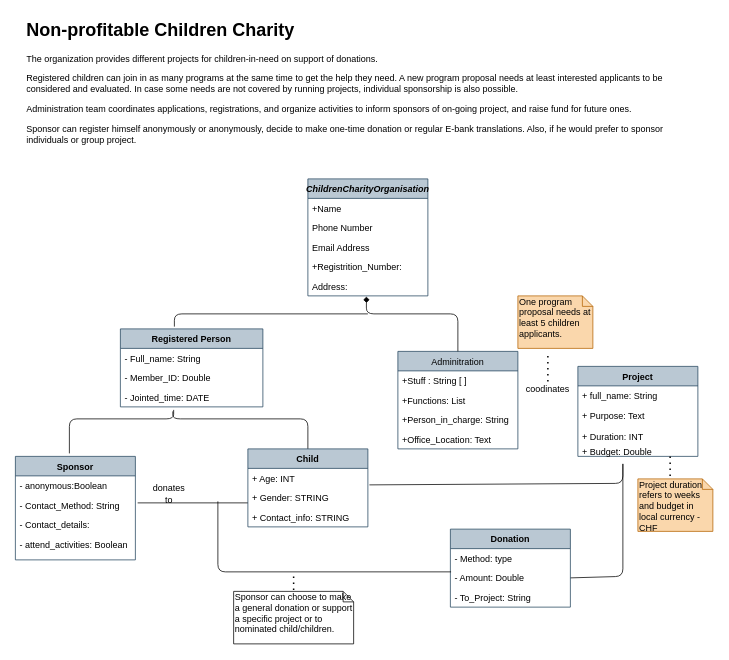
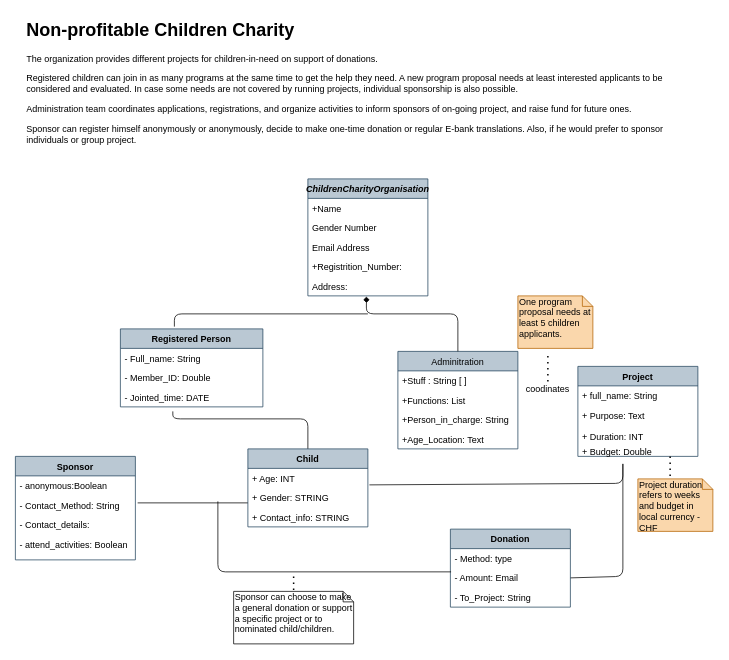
  <mxCell id="0" />
  <mxCell id="1" parent="0" />
  <mxCell id="2" value="ChildrenCharityOrganisation" style="swimlane;fontStyle=3;align=center;verticalAlign=top;childLayout=stackLayout;horizontal=1;startSize=26;horizontalStack=0;resizeParent=1;resizeLast=0;collapsible=1;marginBottom=0;rounded=0;shadow=0;strokeWidth=1;fillColor=#bac8d3;strokeColor=#23445d;" parent="1" vertex="1"><mxGeometry x="410" y="238" width="160" height="156" as="geometry"><mxRectangle x="230" y="140" width="160" height="26" as="alternateBounds" /></mxGeometry></mxCell>
  <mxCell id="3" value="+Name" style="text;align=left;verticalAlign=top;spacingLeft=4;spacingRight=4;overflow=hidden;rotatable=0;points=[[0,0.5],[1,0.5]];portConstraint=eastwest;" parent="2" vertex="1"><mxGeometry y="26" width="160" height="26" as="geometry" /></mxCell>
- <mxCell id="4" value="Phone Number" style="text;align=left;verticalAlign=top;spacingLeft=4;spacingRight=4;overflow=hidden;rotatable=0;points=[[0,0.5],[1,0.5]];portConstraint=eastwest;rounded=0;shadow=0;html=0;" parent="2" vertex="1"><mxGeometry y="52" width="160" height="26" as="geometry" /></mxCell>
+ <mxCell id="4" value="Gender Number" style="text;align=left;verticalAlign=top;spacingLeft=4;spacingRight=4;overflow=hidden;rotatable=0;points=[[0,0.5],[1,0.5]];portConstraint=eastwest;rounded=0;shadow=0;html=0;" parent="2" vertex="1"><mxGeometry y="52" width="160" height="26" as="geometry" /></mxCell>
  <mxCell id="5" value="Email Address" style="text;align=left;verticalAlign=top;spacingLeft=4;spacingRight=4;overflow=hidden;rotatable=0;points=[[0,0.5],[1,0.5]];portConstraint=eastwest;rounded=0;shadow=0;html=0;" parent="2" vertex="1"><mxGeometry y="78" width="160" height="26" as="geometry" /></mxCell>
  <mxCell id="6" value="+Registrition_Number:" style="text;align=left;verticalAlign=top;spacingLeft=4;spacingRight=4;overflow=hidden;rotatable=0;points=[[0,0.5],[1,0.5]];portConstraint=eastwest;rounded=0;shadow=0;html=0;" vertex="1" parent="2"><mxGeometry y="104" width="160" height="26" as="geometry" /></mxCell>
  <mxCell id="7" value="Address:" style="text;align=left;verticalAlign=top;spacingLeft=4;spacingRight=4;overflow=hidden;rotatable=0;points=[[0,0.5],[1,0.5]];portConstraint=eastwest;rounded=0;shadow=0;html=0;" vertex="1" parent="2"><mxGeometry y="130" width="160" height="26" as="geometry" /></mxCell>
  <mxCell id="8" value="Adminitration" style="swimlane;fontStyle=0;align=center;verticalAlign=top;childLayout=stackLayout;horizontal=1;startSize=26;horizontalStack=0;resizeParent=1;resizeLast=0;collapsible=1;marginBottom=0;rounded=0;shadow=0;strokeWidth=1;fillColor=#bac8d3;strokeColor=#23445d;" parent="1" vertex="1"><mxGeometry x="530" y="468" width="160" height="130" as="geometry"><mxRectangle x="550" y="140" width="160" height="26" as="alternateBounds" /></mxGeometry></mxCell>
  <mxCell id="9" value="+Stuff : String [ ]" style="text;align=left;verticalAlign=top;spacingLeft=4;spacingRight=4;overflow=hidden;rotatable=0;points=[[0,0.5],[1,0.5]];portConstraint=eastwest;" parent="8" vertex="1"><mxGeometry y="26" width="160" height="26" as="geometry" /></mxCell>
  <mxCell id="10" value="+Functions: List" style="text;align=left;verticalAlign=top;spacingLeft=4;spacingRight=4;overflow=hidden;rotatable=0;points=[[0,0.5],[1,0.5]];portConstraint=eastwest;rounded=0;shadow=0;html=0;" parent="8" vertex="1"><mxGeometry y="52" width="160" height="26" as="geometry" /></mxCell>
  <mxCell id="11" value="+Person_in_charge: String" style="text;align=left;verticalAlign=top;spacingLeft=4;spacingRight=4;overflow=hidden;rotatable=0;points=[[0,0.5],[1,0.5]];portConstraint=eastwest;rounded=0;shadow=0;html=0;" parent="8" vertex="1"><mxGeometry y="78" width="160" height="26" as="geometry" /></mxCell>
- <mxCell id="12" value="+Office_Location: Text" style="text;align=left;verticalAlign=top;spacingLeft=4;spacingRight=4;overflow=hidden;rotatable=0;points=[[0,0.5],[1,0.5]];portConstraint=eastwest;" parent="8" vertex="1"><mxGeometry y="104" width="160" height="26" as="geometry" /></mxCell>
+ <mxCell id="12" value="+Age_Location: Text" style="text;align=left;verticalAlign=top;spacingLeft=4;spacingRight=4;overflow=hidden;rotatable=0;points=[[0,0.5],[1,0.5]];portConstraint=eastwest;" parent="8" vertex="1"><mxGeometry y="104" width="160" height="26" as="geometry" /></mxCell>
  <mxCell id="13" value="One program proposal needs at least 5 children applicants." style="shape=note;whiteSpace=wrap;html=1;size=14;verticalAlign=top;align=left;spacingTop=-6;fillColor=#fad7ac;strokeColor=#b46504;" vertex="1" parent="1"><mxGeometry x="690" y="394" width="100" height="70" as="geometry" /></mxCell>
  <mxCell id="14" value="coodinates" style="text;html=1;strokeColor=none;fillColor=none;align=center;verticalAlign=middle;whiteSpace=wrap;rounded=0;" vertex="1" parent="1"><mxGeometry x="710" y="508" width="40" height="20" as="geometry" /></mxCell>
  <mxCell id="15" value="" style="endArrow=none;html=1;exitX=1.013;exitY=0.846;exitDx=0;exitDy=0;exitPerimeter=0;" edge="1" parent="1" source="49"><mxGeometry width="50" height="50" relative="1" as="geometry"><mxPoint x="780" y="608" as="sourcePoint" /><mxPoint x="830" y="618" as="targetPoint" /><Array as="points"><mxPoint x="830" y="644" /></Array></mxGeometry></mxCell>
  <mxCell id="16" value="" style="endArrow=none;html=1;exitX=1;exitY=0.5;exitDx=0;exitDy=0;" edge="1" parent="1" source="37"><mxGeometry width="50" height="50" relative="1" as="geometry"><mxPoint x="250" y="668" as="sourcePoint" /><mxPoint x="830" y="618" as="targetPoint" /><Array as="points"><mxPoint x="830" y="768" /></Array></mxGeometry></mxCell>
  <mxCell id="17" value="" style="endArrow=none;html=1;" edge="1" parent="1"><mxGeometry width="50" height="50" relative="1" as="geometry"><mxPoint x="183" y="670" as="sourcePoint" /><mxPoint x="330" y="670" as="targetPoint" /></mxGeometry></mxCell>
  <mxCell id="18" value="" style="endArrow=none;dashed=1;html=1;dashPattern=1 3;strokeWidth=2;exitX=0.5;exitY=0;exitDx=0;exitDy=0;" edge="1" parent="1" source="14"><mxGeometry width="50" height="50" relative="1" as="geometry"><mxPoint x="520" y="598" as="sourcePoint" /><mxPoint x="730" y="468" as="targetPoint" /></mxGeometry></mxCell>
  <mxCell id="19" value="Project" style="swimlane;fontStyle=1;align=center;verticalAlign=top;childLayout=stackLayout;horizontal=1;startSize=26;horizontalStack=0;resizeParent=1;resizeParentMax=0;resizeLast=0;collapsible=1;marginBottom=0;fillColor=#bac8d3;strokeColor=#23445d;" vertex="1" parent="1"><mxGeometry x="770" y="488" width="160" height="120" as="geometry" /></mxCell>
  <mxCell id="20" value="+ full_name: String" style="text;strokeColor=none;fillColor=none;align=left;verticalAlign=top;spacingLeft=4;spacingRight=4;overflow=hidden;rotatable=0;points=[[0,0.5],[1,0.5]];portConstraint=eastwest;" vertex="1" parent="19"><mxGeometry y="26" width="160" height="26" as="geometry" /></mxCell>
  <mxCell id="21" value="+ Purpose: Text" style="text;strokeColor=none;fillColor=none;align=left;verticalAlign=top;spacingLeft=4;spacingRight=4;overflow=hidden;rotatable=0;points=[[0,0.5],[1,0.5]];portConstraint=eastwest;" vertex="1" parent="19"><mxGeometry y="52" width="160" height="28" as="geometry" /></mxCell>
  <mxCell id="22" value="+ Duration: INT" style="text;strokeColor=none;fillColor=none;align=left;verticalAlign=top;spacingLeft=4;spacingRight=4;overflow=hidden;rotatable=0;points=[[0,0.5],[1,0.5]];portConstraint=eastwest;" vertex="1" parent="19"><mxGeometry y="80" width="160" height="20" as="geometry" /></mxCell>
  <mxCell id="23" value="+ Budget: Double" style="text;strokeColor=none;fillColor=none;align=left;verticalAlign=top;spacingLeft=4;spacingRight=4;overflow=hidden;rotatable=0;points=[[0,0.5],[1,0.5]];portConstraint=eastwest;" vertex="1" parent="19"><mxGeometry y="100" width="160" height="20" as="geometry" /></mxCell>
  <mxCell id="24" value="&lt;div&gt;Project duration &lt;br&gt;&lt;/div&gt;&lt;div&gt;refers to weeks and budget in local currency - CHF &lt;br&gt;&lt;/div&gt;" style="shape=note;whiteSpace=wrap;html=1;size=14;verticalAlign=top;align=left;spacingTop=-6;fillColor=#fad7ac;strokeColor=#b46504;" vertex="1" parent="1"><mxGeometry x="850" y="638" width="100" height="70" as="geometry" /></mxCell>
  <mxCell id="25" value="" style="endArrow=none;dashed=1;html=1;dashPattern=1 3;strokeWidth=2;entryX=0;entryY=0;entryDx=43;entryDy=0;entryPerimeter=0;" edge="1" parent="1" target="24"><mxGeometry width="50" height="50" relative="1" as="geometry"><mxPoint x="893" y="608" as="sourcePoint" /><mxPoint x="560" y="498" as="targetPoint" /></mxGeometry></mxCell>
  <mxCell id="26" value="Sponsor" style="swimlane;fontStyle=1;align=center;verticalAlign=top;childLayout=stackLayout;horizontal=1;startSize=26;horizontalStack=0;resizeParent=1;resizeLast=0;collapsible=1;marginBottom=0;rounded=0;shadow=0;strokeWidth=1;fillColor=#bac8d3;strokeColor=#23445d;" parent="1" vertex="1"><mxGeometry x="20" y="608" width="160" height="138" as="geometry"><mxRectangle x="130" y="380" width="160" height="26" as="alternateBounds" /></mxGeometry></mxCell>
  <mxCell id="27" value="- anonymous:Boolean" style="text;align=left;verticalAlign=top;spacingLeft=4;spacingRight=4;overflow=hidden;rotatable=0;points=[[0,0.5],[1,0.5]];portConstraint=eastwest;" parent="26" vertex="1"><mxGeometry y="26" width="160" height="26" as="geometry" /></mxCell>
  <mxCell id="28" value="- Contact_Method: String" style="text;align=left;verticalAlign=top;spacingLeft=4;spacingRight=4;overflow=hidden;rotatable=0;points=[[0,0.5],[1,0.5]];portConstraint=eastwest;rounded=0;shadow=0;html=0;" parent="26" vertex="1"><mxGeometry y="52" width="160" height="26" as="geometry" /></mxCell>
  <mxCell id="29" value="- Contact_details:" style="text;align=left;verticalAlign=top;spacingLeft=4;spacingRight=4;overflow=hidden;rotatable=0;points=[[0,0.5],[1,0.5]];portConstraint=eastwest;" parent="26" vertex="1"><mxGeometry y="78" width="160" height="26" as="geometry" /></mxCell>
  <mxCell id="30" value="- attend_activities: Boolean" style="text;align=left;verticalAlign=top;spacingLeft=4;spacingRight=4;overflow=hidden;rotatable=0;points=[[0,0.5],[1,0.5]];portConstraint=eastwest;" vertex="1" parent="26"><mxGeometry y="104" width="160" height="26" as="geometry" /></mxCell>
- <mxCell id="31" value="" style="endArrow=none;html=1;entryX=0.374;entryY=1.154;entryDx=0;entryDy=0;entryPerimeter=0;exitX=0.45;exitY=-0.029;exitDx=0;exitDy=0;exitPerimeter=0;" edge="1" parent="1" source="26" target="46"><mxGeometry width="50" height="50" relative="1" as="geometry"><mxPoint x="230" y="558" as="sourcePoint" /><mxPoint x="560" y="528" as="targetPoint" /><Array as="points"><mxPoint x="92" y="558" /><mxPoint x="231" y="558" /></Array></mxGeometry></mxCell>
  <mxCell id="32" value="" style="endArrow=none;html=1;entryX=0.368;entryY=1.231;entryDx=0;entryDy=0;entryPerimeter=0;" edge="1" parent="1" target="46"><mxGeometry width="50" height="50" relative="1" as="geometry"><mxPoint x="410" y="598" as="sourcePoint" /><mxPoint x="560" y="528" as="targetPoint" /><Array as="points"><mxPoint x="410" y="558" /><mxPoint x="230" y="558" /></Array></mxGeometry></mxCell>
  <mxCell id="33" value="&lt;h1&gt;Non-profitable Children Charity&lt;br&gt;&lt;/h1&gt;&lt;p&gt;The organization provides different projects for children-in-need on support of donations.&lt;/p&gt;&lt;p&gt;Registered children can join in as many programs at the same time to get the help they need. A new program proposal needs at least interested applicants to be considered and evaluated. In case some needs are not covered by running projects, individual sponsorship is also possible. &lt;br&gt;&lt;/p&gt;&lt;p&gt;Administration team coordinates applications, registrations, and organize activities to inform sponsors of on-going project, and raise fund for future ones.&lt;/p&gt;&lt;p&gt;Sponsor can register himself anonymously or anonymously, decide to make one-time donation or regular E-bank translations. Also, if he would prefer to sponsor individuals or group project. &lt;br&gt;&lt;/p&gt;" style="text;html=1;strokeColor=none;fillColor=none;spacing=5;spacingTop=-20;whiteSpace=wrap;overflow=hidden;rounded=0;" vertex="1" parent="1"><mxGeometry x="30" y="20" width="870" height="200" as="geometry" /></mxCell>
  <mxCell id="34" value="Sponsor can choose to make a general donation or support a specific project or to nominated child/children." style="shape=note;whiteSpace=wrap;html=1;size=14;verticalAlign=top;align=left;spacingTop=-6;" vertex="1" parent="1"><mxGeometry x="311" y="788" width="160" height="70" as="geometry" /></mxCell>
  <mxCell id="35" value="Donation" style="swimlane;fontStyle=1;align=center;verticalAlign=top;childLayout=stackLayout;horizontal=1;startSize=26;horizontalStack=0;resizeParent=1;resizeParentMax=0;resizeLast=0;collapsible=1;marginBottom=0;fillColor=#bac8d3;strokeColor=#23445d;" vertex="1" parent="1"><mxGeometry x="600" y="705" width="160" height="104" as="geometry" /></mxCell>
  <mxCell id="36" value="- Method: type" style="text;strokeColor=none;fillColor=none;align=left;verticalAlign=top;spacingLeft=4;spacingRight=4;overflow=hidden;rotatable=0;points=[[0,0.5],[1,0.5]];portConstraint=eastwest;" vertex="1" parent="35"><mxGeometry y="26" width="160" height="26" as="geometry" /></mxCell>
- <mxCell id="37" value="- Amount: Double" style="text;strokeColor=none;fillColor=none;align=left;verticalAlign=top;spacingLeft=4;spacingRight=4;overflow=hidden;rotatable=0;points=[[0,0.5],[1,0.5]];portConstraint=eastwest;" vertex="1" parent="35"><mxGeometry y="52" width="160" height="26" as="geometry" /></mxCell>
+ <mxCell id="37" value="- Amount: Email" style="text;strokeColor=none;fillColor=none;align=left;verticalAlign=top;spacingLeft=4;spacingRight=4;overflow=hidden;rotatable=0;points=[[0,0.5],[1,0.5]];portConstraint=eastwest;" vertex="1" parent="35"><mxGeometry y="52" width="160" height="26" as="geometry" /></mxCell>
  <mxCell id="38" value="- To_Project: String" style="text;strokeColor=none;fillColor=none;align=left;verticalAlign=top;spacingLeft=4;spacingRight=4;overflow=hidden;rotatable=0;points=[[0,0.5],[1,0.5]];portConstraint=eastwest;" vertex="1" parent="35"><mxGeometry y="78" width="160" height="26" as="geometry" /></mxCell>
  <mxCell id="39" value="" style="endArrow=none;html=1;entryX=0.006;entryY=0.192;entryDx=0;entryDy=0;entryPerimeter=0;" edge="1" parent="1" target="37"><mxGeometry width="50" height="50" relative="1" as="geometry"><mxPoint x="290" y="668" as="sourcePoint" /><mxPoint x="560" y="538" as="targetPoint" /><Array as="points"><mxPoint x="290" y="762" /></Array></mxGeometry></mxCell>
- <mxCell id="40" value="donates to" style="text;html=1;strokeColor=none;fillColor=none;align=center;verticalAlign=middle;whiteSpace=wrap;rounded=0;" vertex="1" parent="1"><mxGeometry x="200" y="648" width="50" height="20" as="geometry" /></mxCell>
  <mxCell id="41" value="" style="endArrow=none;dashed=1;html=1;dashPattern=1 3;strokeWidth=2;entryX=0.5;entryY=0;entryDx=0;entryDy=0;entryPerimeter=0;" edge="1" parent="1" target="34"><mxGeometry width="50" height="50" relative="1" as="geometry"><mxPoint x="391" y="768" as="sourcePoint" /><mxPoint x="560" y="558" as="targetPoint" /></mxGeometry></mxCell>
  <mxCell id="42" value="" style="endArrow=none;html=1;exitX=0.379;exitY=-0.029;exitDx=0;exitDy=0;exitPerimeter=0;" edge="1" parent="1" source="43"><mxGeometry width="50" height="50" relative="1" as="geometry"><mxPoint x="230" y="418" as="sourcePoint" /><mxPoint x="490" y="418" as="targetPoint" /><Array as="points"><mxPoint x="232" y="418" /></Array></mxGeometry></mxCell>
  <mxCell id="43" value="Registered Person " style="swimlane;fontStyle=1;align=center;verticalAlign=top;childLayout=stackLayout;horizontal=1;startSize=26;horizontalStack=0;resizeParent=1;resizeParentMax=0;resizeLast=0;collapsible=1;marginBottom=0;fillColor=#bac8d3;strokeColor=#23445d;" vertex="1" parent="1"><mxGeometry x="160" y="438" width="190" height="104" as="geometry" /></mxCell>
  <mxCell id="44" value="- Full_name: String" style="text;strokeColor=none;fillColor=none;align=left;verticalAlign=top;spacingLeft=4;spacingRight=4;overflow=hidden;rotatable=0;points=[[0,0.5],[1,0.5]];portConstraint=eastwest;" vertex="1" parent="43"><mxGeometry y="26" width="190" height="26" as="geometry" /></mxCell>
  <mxCell id="45" value="- Member_ID: Double&#10;" style="text;strokeColor=none;fillColor=none;align=left;verticalAlign=top;spacingLeft=4;spacingRight=4;overflow=hidden;rotatable=0;points=[[0,0.5],[1,0.5]];portConstraint=eastwest;" vertex="1" parent="43"><mxGeometry y="52" width="190" height="26" as="geometry" /></mxCell>
  <mxCell id="46" value="- Jointed_time: DATE&#10;" style="text;strokeColor=none;fillColor=none;align=left;verticalAlign=top;spacingLeft=4;spacingRight=4;overflow=hidden;rotatable=0;points=[[0,0.5],[1,0.5]];portConstraint=eastwest;" vertex="1" parent="43"><mxGeometry y="78" width="190" height="26" as="geometry" /></mxCell>
  <mxCell id="47" value="" style="endArrow=diamond;html=1;entryX=0.488;entryY=1.038;entryDx=0;entryDy=0;entryPerimeter=0;exitX=0.5;exitY=0;exitDx=0;exitDy=0;" edge="1" parent="1" source="8" target="7"><mxGeometry width="50" height="50" relative="1" as="geometry"><mxPoint x="610" y="458" as="sourcePoint" /><mxPoint x="560" y="558" as="targetPoint" /><Array as="points"><mxPoint x="610" y="418" /><mxPoint x="488" y="418" /></Array></mxGeometry></mxCell>
  <mxCell id="48" value="Child" style="swimlane;fontStyle=1;align=center;verticalAlign=top;childLayout=stackLayout;horizontal=1;startSize=26;horizontalStack=0;resizeParent=1;resizeLast=0;collapsible=1;marginBottom=0;rounded=0;shadow=0;strokeWidth=1;fillColor=#bac8d3;strokeColor=#23445d;" parent="1" vertex="1"><mxGeometry x="330" y="598" width="160" height="104" as="geometry"><mxRectangle x="340" y="380" width="170" height="26" as="alternateBounds" /></mxGeometry></mxCell>
  <mxCell id="49" value="+ Age: INT" style="text;align=left;verticalAlign=top;spacingLeft=4;spacingRight=4;overflow=hidden;rotatable=0;points=[[0,0.5],[1,0.5]];portConstraint=eastwest;" parent="48" vertex="1"><mxGeometry y="26" width="160" height="26" as="geometry" /></mxCell>
  <mxCell id="50" value="+ Gender: STRING" style="text;align=left;verticalAlign=top;spacingLeft=4;spacingRight=4;overflow=hidden;rotatable=0;points=[[0,0.5],[1,0.5]];portConstraint=eastwest;" vertex="1" parent="48"><mxGeometry y="52" width="160" height="26" as="geometry" /></mxCell>
  <mxCell id="51" value="+ Contact_info: STRING" style="text;align=left;verticalAlign=top;spacingLeft=4;spacingRight=4;overflow=hidden;rotatable=0;points=[[0,0.5],[1,0.5]];portConstraint=eastwest;" vertex="1" parent="48"><mxGeometry y="78" width="160" height="26" as="geometry" /></mxCell>
